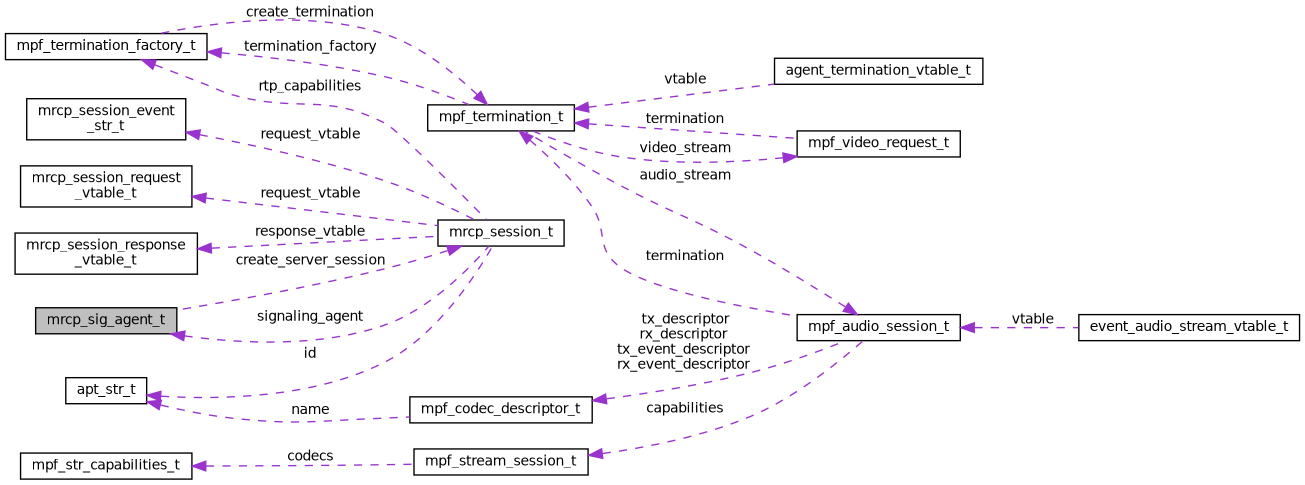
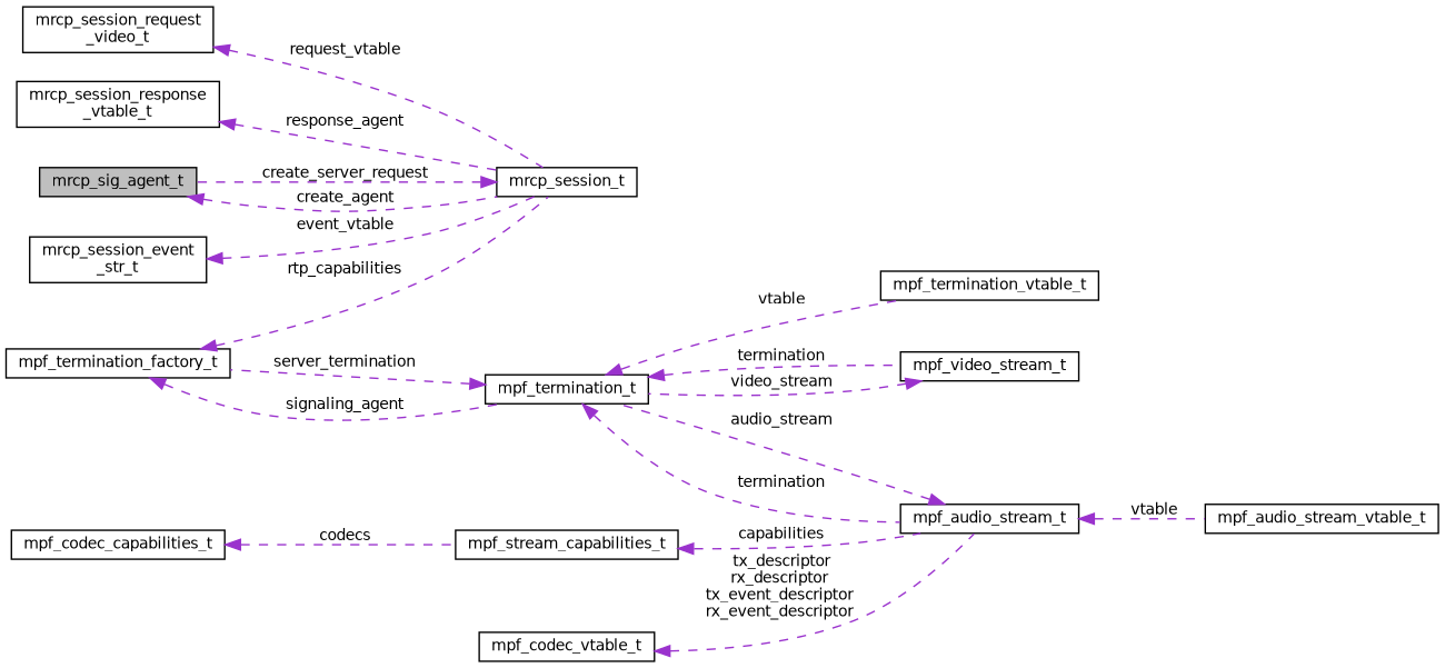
  digraph {
    rankdir=LR
    node [color=black fillcolor=white fontname=Helvetica fontsize=10 shape=record style=filled]
    edge [color=darkorchid3 dir=back fontname=Helvetica fontsize=10 labelfontname=Helvetica labelfontsize=10 style=dashed]
    n1 [fillcolor=grey75 fontcolor=black height=0.2 label=mrcp_sig_agent_t width=0.4]
    n2 [height=0.2 label=mrcp_session_t width=0.4]
    n3 [height=0.2 label="mrcp_session_event\l_str_t" width=0.4]
    n4 [height=0.2 label=mpf_termination_factory_t width=0.4]
    n5 [height=0.2 label=mpf_termination_t width=0.4]
-   n6 [height=0.2 label=mpf_audio_session_t width=0.4]
-   n7 [height=0.2 label=mpf_video_request_t width=0.4]
-   n8 [height=0.2 label=agent_termination_vtable_t width=0.4]
-   n9 [height=0.2 label=event_audio_stream_vtable_t width=0.4]
-   n10 [height=0.2 label=mpf_stream_session_t width=0.4]
-   n11 [height=0.2 label=mpf_str_capabilities_t width=0.4]
-   n12 [height=0.2 label=mpf_codec_descriptor_t width=0.4]
-   n13 [height=0.2 label=apt_str_t width=0.4]
-   n14 [height=0.2 label="mrcp_session_request\l_vtable_t" width=0.4]
+   n6 [height=0.2 label=mpf_audio_stream_t width=0.4]
+   n7 [height=0.2 label=mpf_video_stream_t width=0.4]
+   n8 [height=0.2 label=mpf_termination_vtable_t width=0.4]
+   n9 [height=0.2 label=mpf_audio_stream_vtable_t width=0.4]
+   n10 [height=0.2 label=mpf_stream_capabilities_t width=0.4]
+   n11 [height=0.2 label=mpf_codec_capabilities_t width=0.4]
+   n12 [height=0.2 label=mpf_codec_vtable_t width=0.4]
+   n14 [height=0.2 label="mrcp_session_request\l_video_t" width=0.4]
    n15 [height=0.2 label="mrcp_session_response\l_vtable_t" width=0.4]
-   n1 -> n2 [label=" signaling_agent"]
-   n2 -> n1 [label=" create_server_session"]
-   n3 -> n2 [label=" request_vtable"]
+   n1 -> n2 [label=" create_agent"]
+   n2 -> n1 [label=" create_server_request"]
+   n3 -> n2 [label=" event_vtable"]
    n4 -> n2 [label=" rtp_capabilities"]
-   n4 -> n5 [label=" termination_factory"]
-   n5 -> n4 [label=" create_termination"]
+   n4 -> n5 [label=" signaling_agent"]
+   n5 -> n4 [label=" server_termination"]
    n5 -> n6 [label=" termination"]
    n5 -> n7 [label=" termination"]
    n5 -> n8 [label=" vtable"]
    n6 -> n5 [label=" audio_stream"]
    n6 -> n9 [label=" vtable"]
    n7 -> n5 [label=" video_stream"]
    n10 -> n6 [label=" capabilities"]
    n11 -> n10 [label=" codecs"]
    n12 -> n6 [label=" tx_descriptor\nrx_descriptor\ntx_event_descriptor\nrx_event_descriptor"]
-   n13 -> n2 [label=" id"]
-   n13 -> n12 [label=" name"]
    n14 -> n2 [label=" request_vtable"]
-   n15 -> n2 [label=" response_vtable"]
+   n15 -> n2 [label=" response_agent"]
  }
